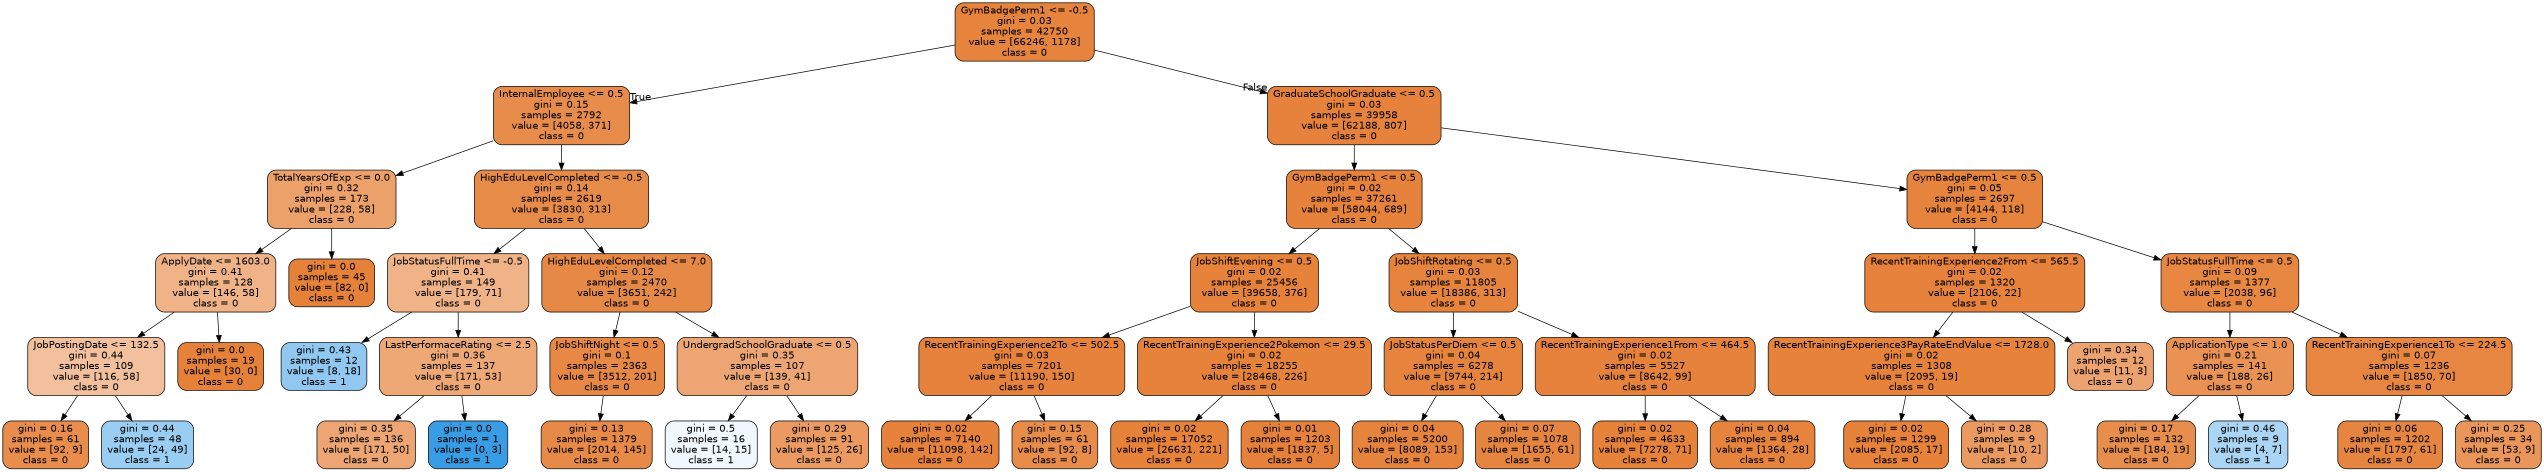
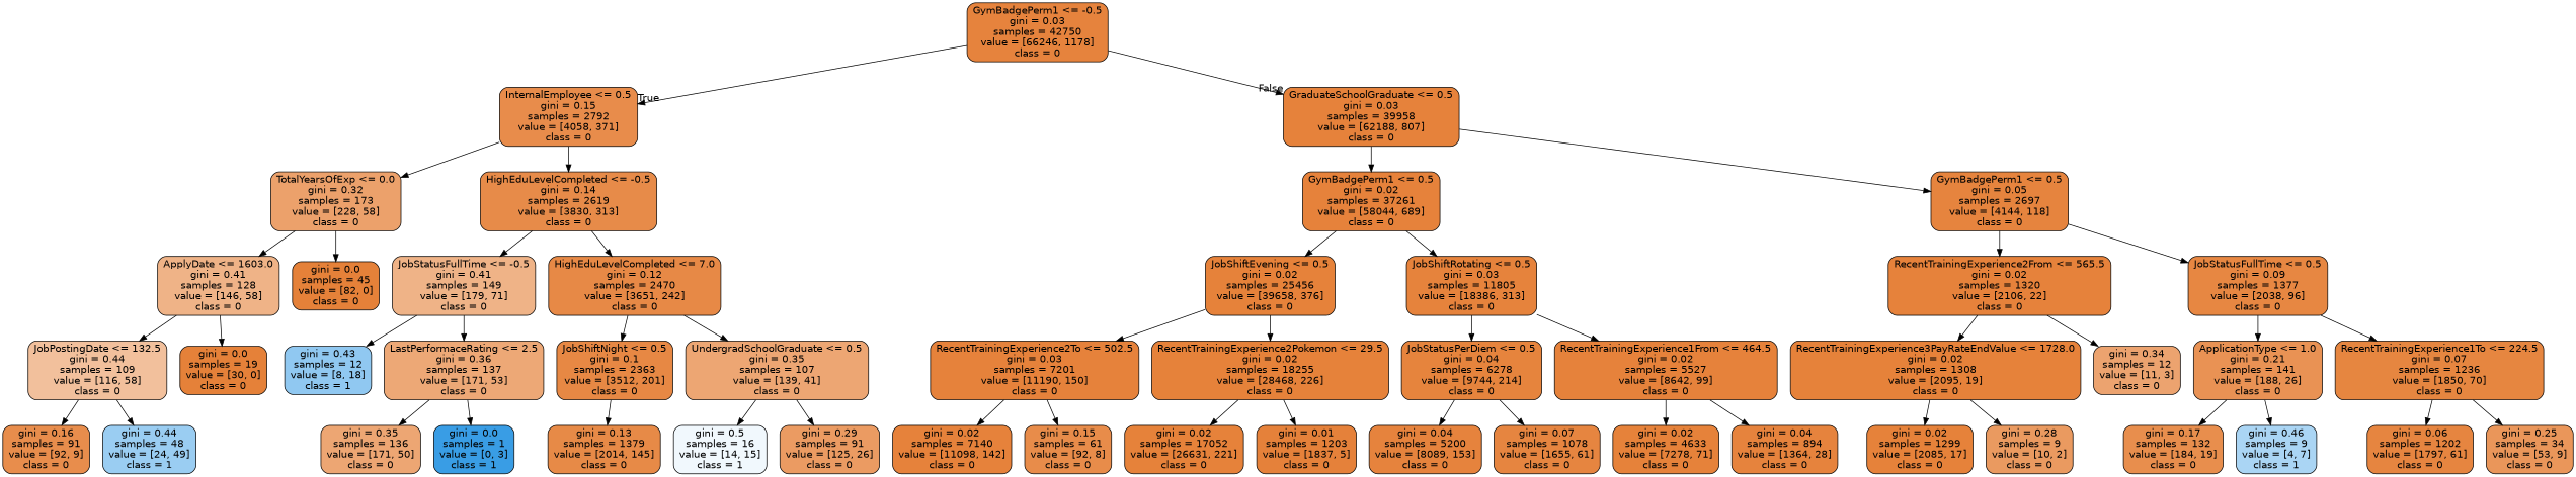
  digraph {
    node [color=black fillcolor="#e58139fc" fontname=helvetica shape=box style="filled, rounded"]
    edge [fontname=helvetica]
    n1 [fillcolor="#e58139fa" label="GymBadgePerm1 <= -0.5\ngini = 0.03\nsamples = 42750\nvalue = [66246, 1178]\nclass = 0"]
    n2 [fillcolor="#e58139e8" label="InternalEmployee <= 0.5\ngini = 0.15\nsamples = 2792\nvalue = [4058, 371]\nclass = 0"]
    n3 [label="GraduateSchoolGraduate <= 0.5\ngini = 0.03\nsamples = 39958\nvalue = [62188, 807]\nclass = 0"]
    n4 [fillcolor="#e58139be" label="TotalYearsOfExp <= 0.0\ngini = 0.32\nsamples = 173\nvalue = [228, 58]\nclass = 0"]
    n5 [fillcolor="#e58139ea" label="HighEduLevelCompleted <= -0.5\ngini = 0.14\nsamples = 2619\nvalue = [3830, 313]\nclass = 0"]
    n6 [label="GymBadgePerm1 <= 0.5\ngini = 0.02\nsamples = 37261\nvalue = [58044, 689]\nclass = 0"]
    n7 [fillcolor="#e58139f8" label="GymBadgePerm1 <= 0.5\ngini = 0.05\nsamples = 2697\nvalue = [4144, 118]\nclass = 0"]
    n8 [fillcolor="#e581399a" label="ApplyDate <= 1603.0\ngini = 0.41\nsamples = 128\nvalue = [146, 58]\nclass = 0"]
    n9 [fillcolor="#e58139ff" label="gini = 0.0\nsamples = 45\nvalue = [82, 0]\nclass = 0"]
    n10 [fillcolor="#e581399a" label="JobStatusFullTime <= -0.5\ngini = 0.41\nsamples = 149\nvalue = [179, 71]\nclass = 0"]
    n11 [fillcolor="#e58139ee" label="HighEduLevelCompleted <= 7.0\ngini = 0.12\nsamples = 2470\nvalue = [3651, 242]\nclass = 0"]
    n12 [fillcolor="#e581397f" label="JobPostingDate <= 132.5\ngini = 0.44\nsamples = 109\nvalue = [116, 58]\nclass = 0"]
    n13 [fillcolor="#e58139ff" label="gini = 0.0\nsamples = 19\nvalue = [30, 0]\nclass = 0"]
-   n14 [fillcolor="#e58139e6" label="gini = 0.16\nsamples = 61\nvalue = [92, 9]\nclass = 0"]
+   n14 [fillcolor="#e58139e6" label="gini = 0.16\nsamples = 91\nvalue = [92, 9]\nclass = 0"]
    n15 [fillcolor="#399de582" label="gini = 0.44\nsamples = 48\nvalue = [24, 49]\nclass = 1"]
    n16 [fillcolor="#399de58e" label="gini = 0.43\nsamples = 12\nvalue = [8, 18]\nclass = 1"]
    n17 [fillcolor="#e58139b0" label="LastPerformaceRating <= 2.5\ngini = 0.36\nsamples = 137\nvalue = [171, 53]\nclass = 0"]
    n18 [fillcolor="#e58139f0" label="JobShiftNight <= 0.5\ngini = 0.1\nsamples = 2363\nvalue = [3512, 201]\nclass = 0"]
    n19 [fillcolor="#e58139b4" label="UndergradSchoolGraduate <= 0.5\ngini = 0.35\nsamples = 107\nvalue = [139, 41]\nclass = 0"]
    n20 [fillcolor="#e58139b4" label="gini = 0.35\nsamples = 136\nvalue = [171, 50]\nclass = 0"]
    n21 [fillcolor="#399de5ff" label="gini = 0.0\nsamples = 1\nvalue = [0, 3]\nclass = 1"]
    n22 [fillcolor="#e58139ed" label="gini = 0.13\nsamples = 1379\nvalue = [2014, 145]\nclass = 0"]
    n23 [fillcolor="#399de511" label="gini = 0.5\nsamples = 16\nvalue = [14, 15]\nclass = 1"]
    n24 [fillcolor="#e58139ca" label="gini = 0.29\nsamples = 91\nvalue = [125, 26]\nclass = 0"]
    n25 [fillcolor="#e58139fd" label="JobShiftEvening <= 0.5\ngini = 0.02\nsamples = 25456\nvalue = [39658, 376]\nclass = 0"]
    n26 [fillcolor="#e58139fb" label="JobShiftRotating <= 0.5\ngini = 0.03\nsamples = 11805\nvalue = [18386, 313]\nclass = 0"]
    n27 [label="RecentTrainingExperience2From <= 565.5\ngini = 0.02\nsamples = 1320\nvalue = [2106, 22]\nclass = 0"]
    n28 [fillcolor="#e58139f3" label="JobStatusFullTime <= 0.5\ngini = 0.09\nsamples = 1377\nvalue = [2038, 96]\nclass = 0"]
    n29 [label="RecentTrainingExperience2To <= 502.5\ngini = 0.03\nsamples = 7201\nvalue = [11190, 150]\nclass = 0"]
    n30 [fillcolor="#e58139fd" label="RecentTrainingExperience2Pokemon <= 29.5\ngini = 0.02\nsamples = 18255\nvalue = [28468, 226]\nclass = 0"]
    n31 [fillcolor="#e58139f9" label="JobStatusPerDiem <= 0.5\ngini = 0.04\nsamples = 6278\nvalue = [9744, 214]\nclass = 0"]
    n32 [label="RecentTrainingExperience1From <= 464.5\ngini = 0.02\nsamples = 5527\nvalue = [8642, 99]\nclass = 0"]
    n33 [label="gini = 0.02\nsamples = 7140\nvalue = [11098, 142]\nclass = 0"]
    n34 [fillcolor="#e58139e9" label="gini = 0.15\nsamples = 61\nvalue = [92, 8]\nclass = 0"]
    n35 [fillcolor="#e58139fd" label="gini = 0.02\nsamples = 17052\nvalue = [26631, 221]\nclass = 0"]
    n36 [fillcolor="#e58139fe" label="gini = 0.01\nsamples = 1203\nvalue = [1837, 5]\nclass = 0"]
    n37 [fillcolor="#e58139fa" label="gini = 0.04\nsamples = 5200\nvalue = [8089, 153]\nclass = 0"]
    n38 [fillcolor="#e58139f6" label="gini = 0.07\nsamples = 1078\nvalue = [1655, 61]\nclass = 0"]
    n39 [fillcolor="#e58139fd" label="gini = 0.02\nsamples = 4633\nvalue = [7278, 71]\nclass = 0"]
    n40 [fillcolor="#e58139fa" label="gini = 0.04\nsamples = 894\nvalue = [1364, 28]\nclass = 0"]
    n41 [fillcolor="#e58139fd" label="RecentTrainingExperience3PayRateEndValue <= 1728.0\ngini = 0.02\nsamples = 1308\nvalue = [2095, 19]\nclass = 0"]
    n42 [fillcolor="#e58139b9" label="gini = 0.34\nsamples = 12\nvalue = [11, 3]\nclass = 0"]
    n43 [fillcolor="#e58139dc" label="ApplicationType <= 1.0\ngini = 0.21\nsamples = 141\nvalue = [188, 26]\nclass = 0"]
    n44 [fillcolor="#e58139f5" label="RecentTrainingExperience1To <= 224.5\ngini = 0.07\nsamples = 1236\nvalue = [1850, 70]\nclass = 0"]
    n45 [fillcolor="#e58139fd" label="gini = 0.02\nsamples = 1299\nvalue = [2085, 17]\nclass = 0"]
    n46 [fillcolor="#e58139cc" label="gini = 0.28\nsamples = 9\nvalue = [10, 2]\nclass = 0"]
    n47 [fillcolor="#e58139e5" label="gini = 0.17\nsamples = 132\nvalue = [184, 19]\nclass = 0"]
    n48 [fillcolor="#399de56d" label="gini = 0.46\nsamples = 9\nvalue = [4, 7]\nclass = 1"]
    n49 [fillcolor="#e58139f6" label="gini = 0.06\nsamples = 1202\nvalue = [1797, 61]\nclass = 0"]
    n50 [fillcolor="#e58139d4" label="gini = 0.25\nsamples = 34\nvalue = [53, 9]\nclass = 0"]
    n1 -> n2 [headlabel=True labelangle=45 labeldistance=2.5]
    n1 -> n3 [headlabel=False labelangle=-45 labeldistance=2.5]
    n2 -> n4
    n2 -> n5
    n3 -> n6
    n3 -> n7
    n4 -> n8
    n4 -> n9
    n5 -> n10
    n5 -> n11
    n6 -> n25
    n6 -> n26
    n7 -> n27
    n7 -> n28
    n8 -> n12
    n8 -> n13
    n10 -> n16
    n10 -> n17
    n11 -> n18
    n11 -> n19
    n12 -> n14
    n12 -> n15
    n17 -> n20
    n17 -> n21
    n18 -> n22
    n19 -> n23
    n19 -> n24
    n25 -> n29
    n25 -> n30
    n26 -> n31
    n26 -> n32
    n27 -> n41
    n27 -> n42
    n28 -> n43
    n28 -> n44
    n29 -> n33
    n29 -> n34
    n30 -> n35
    n30 -> n36
    n31 -> n37
    n31 -> n38
    n32 -> n39
    n32 -> n40
    n41 -> n45
    n41 -> n46
    n43 -> n47
    n43 -> n48
    n44 -> n49
    n44 -> n50
  }
